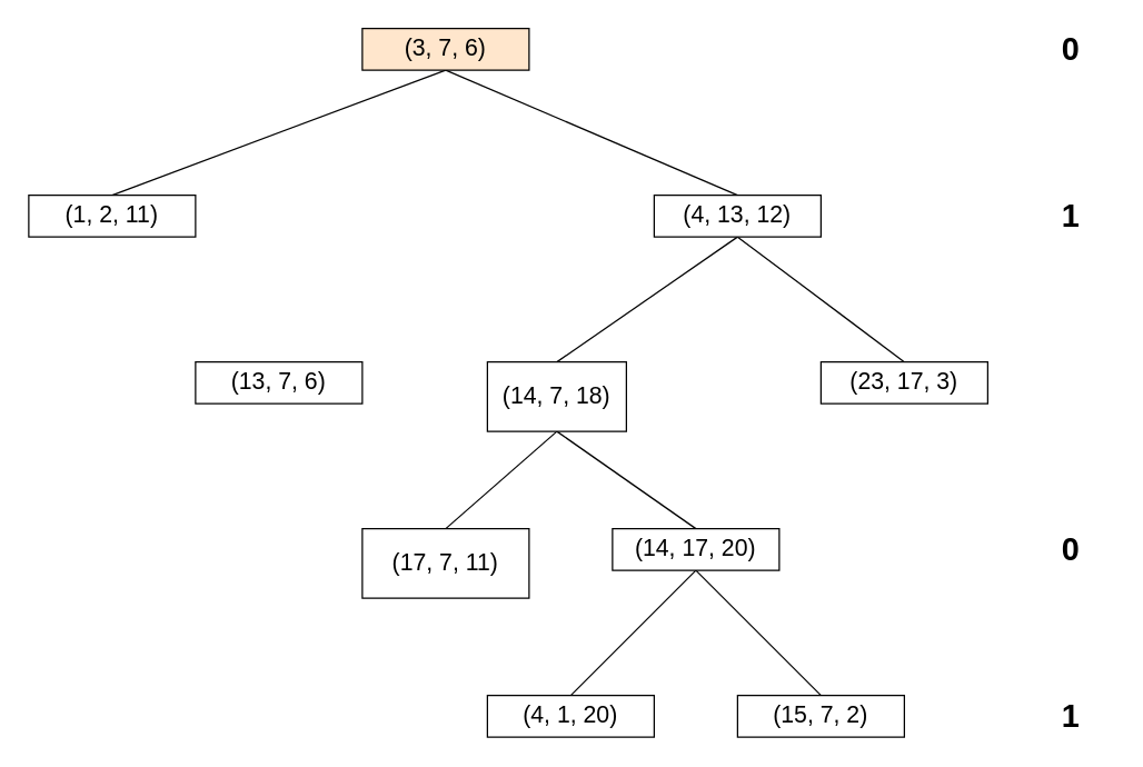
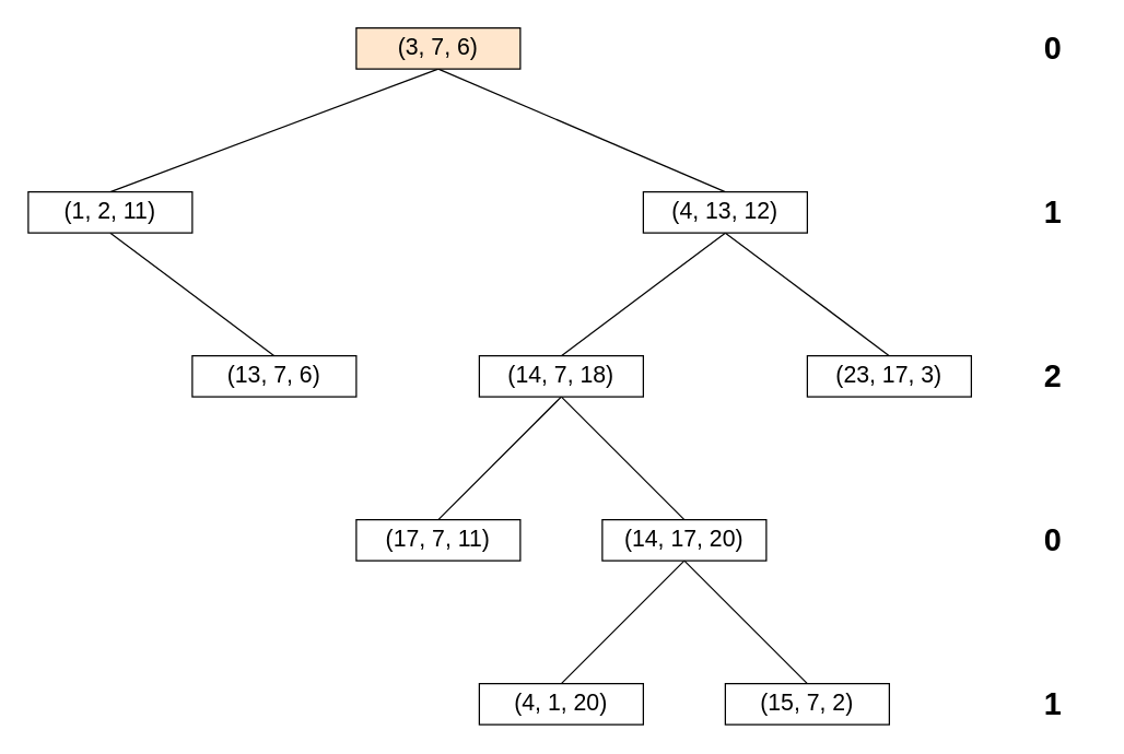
  <mxCell id="0" />
  <mxCell id="1" parent="0" />
  <mxCell id="2" style="rounded=0;orthogonalLoop=1;jettySize=auto;html=1;exitX=0.5;exitY=1;exitDx=0;exitDy=0;entryX=0.5;entryY=0;entryDx=0;entryDy=0;fontSize=17;endArrow=none;endFill=0;" parent="1" source="4" target="6" edge="1"><mxGeometry relative="1" as="geometry" /></mxCell>
  <mxCell id="3" style="edgeStyle=none;rounded=0;orthogonalLoop=1;jettySize=auto;html=1;exitX=0.5;exitY=1;exitDx=0;exitDy=0;entryX=0.5;entryY=0;entryDx=0;entryDy=0;fontSize=17;endArrow=none;endFill=0;" parent="1" source="4" target="9" edge="1"><mxGeometry relative="1" as="geometry" /></mxCell>
  <mxCell id="4" value="&lt;font style=&quot;font-size: 17px&quot;&gt;(3, 7, 6)&lt;/font&gt;" style="rounded=0;whiteSpace=wrap;html=1;fillColor=#ffe6cc;" parent="1" vertex="1"><mxGeometry x="260" y="20" width="120" height="30" as="geometry" /></mxCell>
+ <mxCell id="5" style="edgeStyle=none;rounded=0;orthogonalLoop=1;jettySize=auto;html=1;exitX=0.5;exitY=1;exitDx=0;exitDy=0;entryX=0.5;entryY=0;entryDx=0;entryDy=0;fontSize=17;endArrow=none;endFill=0;" parent="1" source="6" target="14" edge="1"><mxGeometry relative="1" as="geometry" /></mxCell>
  <mxCell id="6" value="&lt;font style=&quot;font-size: 17px&quot;&gt;(1, 2, 11)&lt;/font&gt;" style="rounded=0;whiteSpace=wrap;html=1;" parent="1" vertex="1"><mxGeometry x="20" y="140" width="120" height="30" as="geometry" /></mxCell>
  <mxCell id="7" style="edgeStyle=none;rounded=0;orthogonalLoop=1;jettySize=auto;html=1;exitX=0.5;exitY=1;exitDx=0;exitDy=0;entryX=0.5;entryY=0;entryDx=0;entryDy=0;fontSize=17;endArrow=none;endFill=0;" parent="1" source="9" target="12" edge="1"><mxGeometry relative="1" as="geometry" /></mxCell>
  <mxCell id="8" style="edgeStyle=none;rounded=0;orthogonalLoop=1;jettySize=auto;html=1;exitX=0.5;exitY=1;exitDx=0;exitDy=0;entryX=0.5;entryY=0;entryDx=0;entryDy=0;fontSize=17;endArrow=none;endFill=0;" parent="1" source="9" target="13" edge="1"><mxGeometry relative="1" as="geometry" /></mxCell>
  <mxCell id="9" value="&lt;font style=&quot;font-size: 17px&quot;&gt;(4, 13, 12)&lt;/font&gt;" style="rounded=0;whiteSpace=wrap;html=1;" parent="1" vertex="1"><mxGeometry x="470" y="140" width="120" height="30" as="geometry" /></mxCell>
  <mxCell id="10" style="edgeStyle=none;rounded=0;orthogonalLoop=1;jettySize=auto;html=1;exitX=0.5;exitY=1;exitDx=0;exitDy=0;entryX=0.5;entryY=0;entryDx=0;entryDy=0;fontSize=17;endArrow=none;endFill=0;" parent="1" source="12" target="18" edge="1"><mxGeometry relative="1" as="geometry" /></mxCell>
  <mxCell id="11" style="edgeStyle=none;rounded=0;orthogonalLoop=1;jettySize=auto;html=1;exitX=0.5;exitY=1;exitDx=0;exitDy=0;entryX=0.5;entryY=0;entryDx=0;entryDy=0;fontSize=17;endArrow=none;endFill=0;" parent="1" source="12" target="17" edge="1"><mxGeometry relative="1" as="geometry" /></mxCell>
- <mxCell id="12" value="&lt;font style=&quot;font-size: 17px&quot;&gt;(14, 7, 18)&lt;/font&gt;" style="rounded=0;whiteSpace=wrap;html=1;" parent="1" vertex="1"><mxGeometry x="350" y="260" width="100" height="50" as="geometry" /></mxCell>
+ <mxCell id="12" value="&lt;font style=&quot;font-size: 17px&quot;&gt;(14, 7, 18)&lt;/font&gt;" style="rounded=0;whiteSpace=wrap;html=1;" parent="1" vertex="1"><mxGeometry x="350" y="260" width="120" height="30" as="geometry" /></mxCell>
  <mxCell id="13" value="&lt;font style=&quot;font-size: 17px&quot;&gt;(23, 17, 3)&lt;/font&gt;" style="rounded=0;whiteSpace=wrap;html=1;" parent="1" vertex="1"><mxGeometry x="590" y="260" width="120" height="30" as="geometry" /></mxCell>
  <mxCell id="14" value="&lt;font style=&quot;font-size: 17px&quot;&gt;(13, 7, 6)&lt;/font&gt;" style="rounded=0;whiteSpace=wrap;html=1;" parent="1" vertex="1"><mxGeometry x="140" y="260" width="120" height="30" as="geometry" /></mxCell>
  <mxCell id="15" style="edgeStyle=none;rounded=0;orthogonalLoop=1;jettySize=auto;html=1;exitX=0.5;exitY=1;exitDx=0;exitDy=0;entryX=0.5;entryY=0;entryDx=0;entryDy=0;fontSize=17;endArrow=none;endFill=0;" parent="1" source="17" target="20" edge="1"><mxGeometry relative="1" as="geometry" /></mxCell>
  <mxCell id="16" style="edgeStyle=none;rounded=0;orthogonalLoop=1;jettySize=auto;html=1;exitX=0.5;exitY=1;exitDx=0;exitDy=0;entryX=0.5;entryY=0;entryDx=0;entryDy=0;fontSize=17;endArrow=none;endFill=0;" parent="1" source="17" target="19" edge="1"><mxGeometry relative="1" as="geometry" /></mxCell>
  <mxCell id="17" value="&lt;font style=&quot;font-size: 17px&quot;&gt;(14, 17, 20)&lt;/font&gt;" style="rounded=0;whiteSpace=wrap;html=1;" parent="1" vertex="1"><mxGeometry x="440" y="380" width="120" height="30" as="geometry" /></mxCell>
- <mxCell id="18" value="&lt;font style=&quot;font-size: 17px&quot;&gt;(17, 7, 11)&lt;/font&gt;" style="rounded=0;whiteSpace=wrap;html=1;" parent="1" vertex="1"><mxGeometry x="260" y="380" width="120" height="50" as="geometry" /></mxCell>
+ <mxCell id="18" value="&lt;font style=&quot;font-size: 17px&quot;&gt;(17, 7, 11)&lt;/font&gt;" style="rounded=0;whiteSpace=wrap;html=1;" parent="1" vertex="1"><mxGeometry x="260" y="380" width="120" height="30" as="geometry" /></mxCell>
  <mxCell id="19" value="&lt;font style=&quot;font-size: 17px&quot;&gt;(15, 7, 2)&lt;/font&gt;" style="rounded=0;whiteSpace=wrap;html=1;" parent="1" vertex="1"><mxGeometry x="530" y="500" width="120" height="30" as="geometry" /></mxCell>
  <mxCell id="20" value="&lt;font style=&quot;font-size: 17px&quot;&gt;(4, 1, 20)&lt;/font&gt;" style="rounded=0;whiteSpace=wrap;html=1;" parent="1" vertex="1"><mxGeometry x="350" y="500" width="120" height="30" as="geometry" /></mxCell>
  <mxCell id="21" value="0" style="text;html=1;strokeColor=none;fillColor=none;align=center;verticalAlign=middle;whiteSpace=wrap;rounded=0;fontSize=23;fontStyle=1" parent="1" vertex="1"><mxGeometry x="740" y="20" width="60" height="30" as="geometry" /></mxCell>
  <mxCell id="22" value="1" style="text;html=1;strokeColor=none;fillColor=none;align=center;verticalAlign=middle;whiteSpace=wrap;rounded=0;fontSize=23;fontStyle=1" parent="1" vertex="1"><mxGeometry x="740" y="140" width="60" height="30" as="geometry" /></mxCell>
+ <mxCell id="23" value="2" style="text;html=1;strokeColor=none;fillColor=none;align=center;verticalAlign=middle;whiteSpace=wrap;rounded=0;fontSize=23;fontStyle=1" parent="1" vertex="1"><mxGeometry x="740" y="260" width="60" height="30" as="geometry" /></mxCell>
  <mxCell id="24" value="0" style="text;html=1;strokeColor=none;fillColor=none;align=center;verticalAlign=middle;whiteSpace=wrap;rounded=0;fontSize=23;fontStyle=1" parent="1" vertex="1"><mxGeometry x="740" y="380" width="60" height="30" as="geometry" /></mxCell>
  <mxCell id="25" value="1" style="text;html=1;strokeColor=none;fillColor=none;align=center;verticalAlign=middle;whiteSpace=wrap;rounded=0;fontSize=23;fontStyle=1" parent="1" vertex="1"><mxGeometry x="740" y="500" width="60" height="30" as="geometry" /></mxCell>
